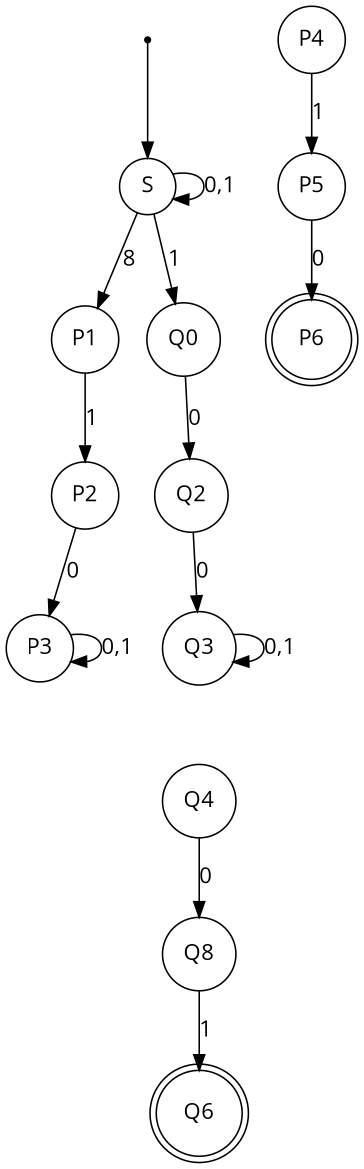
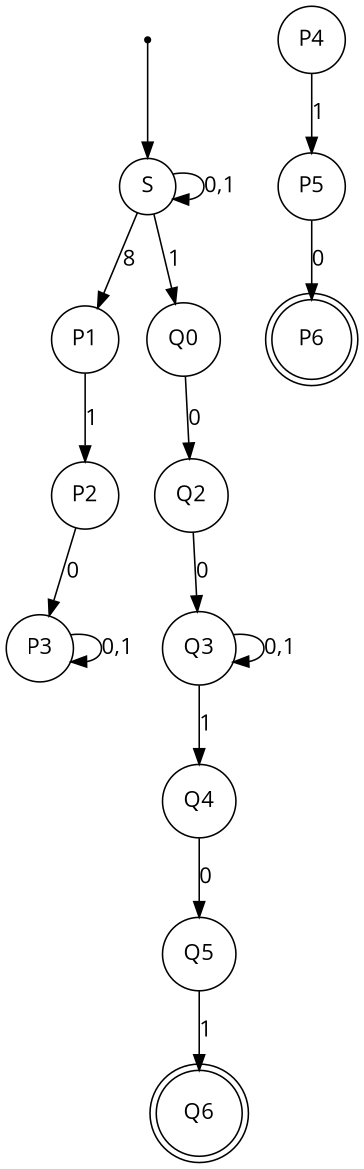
  digraph {
    fontname="Open Sans"
    rankdir=TB
    node [fontname="Open Sans" shape=circle]
    edge [fontname="Open Sans"]
    s [shape=point]
    S
    P1
    n4 [label=Q0]
    P6 [shape=doublecircle]
    Q6 [shape=doublecircle]
    P2
    Q2
    P3
    P4
    P5
    Q3
    Q4
-   Q5 [label=Q8]
+   Q5
    s -> S
    S -> S [label="0,1"]
    S -> P1 [label=8]
    S -> n4 [label=1]
    P1 -> P2 [label=1]
    n4 -> Q2 [label=0]
    P2 -> P3 [label=0]
    Q2 -> Q3 [label=0]
    P3 -> P3 [label="0,1"]
    P4 -> P5 [label=1]
    P5 -> P6 [label=0]
    Q3 -> Q3 [label="0,1"]
+   Q3 -> Q4 [label=1]
    Q4 -> Q5 [label=0]
    Q5 -> Q6 [label=1]
  }
